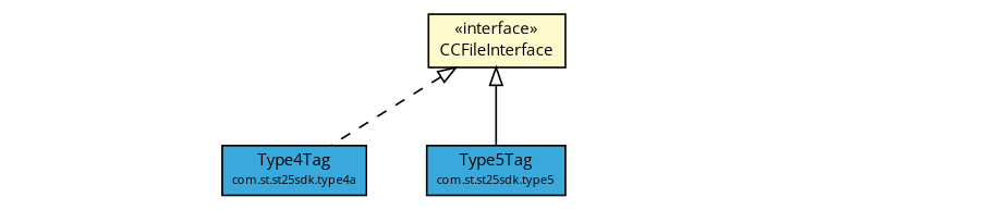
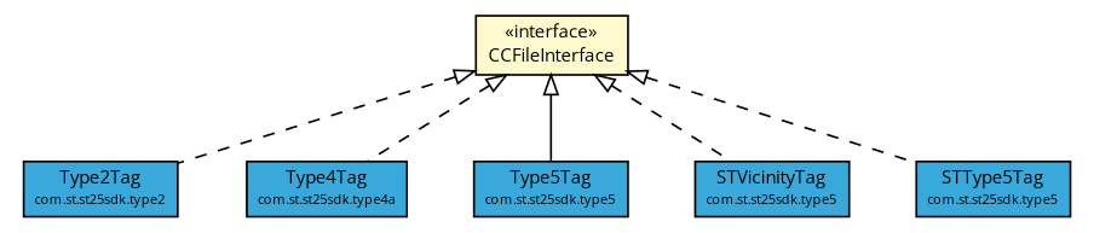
  digraph {
    fontname="Open Sans"
    nodesep=0.25
    ranksep=0.5
    node [fontcolor=black fontname="Open Sans" fontsize=9.0 shape=plaintext]
    edge [arrowtail=empty dir=back fontname="Open Sans" fontsize=10 headport=p labelfontname=arial labelfontsize=10 style=dashed tailport=p]
    n1 [label=<<table title="com.st.st25sdk.CCFileInterface" border="0" cellborder="1" cellspacing="0" cellpadding="2" port="p" bgcolor="lemonChiffon" href="./CCFileInterface.html"> 		<tr><td><table border="0" cellspacing="0" cellpadding="1"> <tr><td align="center" balign="center"> &#171;interface&#187; </td></tr> <tr><td align="center" balign="center"> CCFileInterface </td></tr> 		</table></td></tr> 		</table>>]
+   n2 [label=<<table title="com.st.st25sdk.type2.Type2Tag" border="0" cellborder="1" cellspacing="0" cellpadding="2" port="p" bgcolor="#39a9dc" href="./type2/Type2Tag.html"> 		<tr><td><table border="0" cellspacing="0" cellpadding="1"> <tr><td align="center" balign="center"> Type2Tag </td></tr> <tr><td align="center" balign="center"><font point-size="7.0"> com.st.st25sdk.type2 </font></td></tr> 		</table></td></tr> 		</table>>]
    n3 [label=<<table title="com.st.st25sdk.type4a.Type4Tag" border="0" cellborder="1" cellspacing="0" cellpadding="2" port="p" bgcolor="#39a9dc" href="./type4a/Type4Tag.html"> 		<tr><td><table border="0" cellspacing="0" cellpadding="1"> <tr><td align="center" balign="center"> Type4Tag </td></tr> <tr><td align="center" balign="center"><font point-size="7.0"> com.st.st25sdk.type4a </font></td></tr> 		</table></td></tr> 		</table>>]
    n4 [label=<<table title="com.st.st25sdk.type5.Type5Tag" border="0" cellborder="1" cellspacing="0" cellpadding="2" port="p" bgcolor="#39a9dc" href="./type5/Type5Tag.html"> 		<tr><td><table border="0" cellspacing="0" cellpadding="1"> <tr><td align="center" balign="center"> Type5Tag </td></tr> <tr><td align="center" balign="center"><font point-size="7.0"> com.st.st25sdk.type5 </font></td></tr> 		</table></td></tr> 		</table>>]
+   n5 [label=<<table title="com.st.st25sdk.type5.STVicinityTag" border="0" cellborder="1" cellspacing="0" cellpadding="2" port="p" bgcolor="#39a9dc" href="./type5/STVicinityTag.html"> 		<tr><td><table border="0" cellspacing="0" cellpadding="1"> <tr><td align="center" balign="center"> STVicinityTag </td></tr> <tr><td align="center" balign="center"><font point-size="7.0"> com.st.st25sdk.type5 </font></td></tr> 		</table></td></tr> 		</table>>]
+   n6 [label=<<table title="com.st.st25sdk.type5.STType5Tag" border="0" cellborder="1" cellspacing="0" cellpadding="2" port="p" bgcolor="#39a9dc" href="./type5/STType5Tag.html"> 		<tr><td><table border="0" cellspacing="0" cellpadding="1"> <tr><td align="center" balign="center"> STType5Tag </td></tr> <tr><td align="center" balign="center"><font point-size="7.0"> com.st.st25sdk.type5 </font></td></tr> 		</table></td></tr> 		</table>>]
+   n1 -> n2
    n1 -> n3
    n1 -> n4 [style=solid]
+   n1 -> n5
+   n1 -> n6
  }
